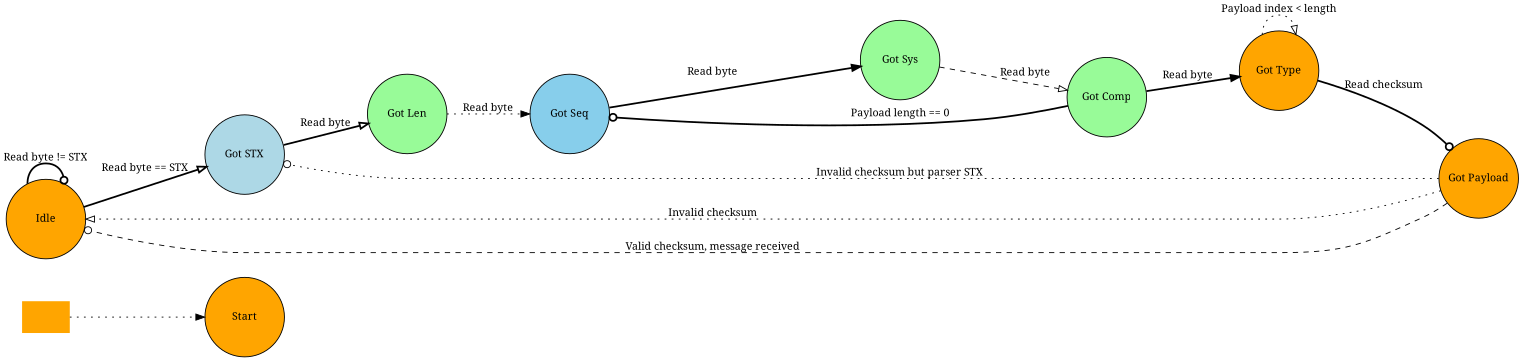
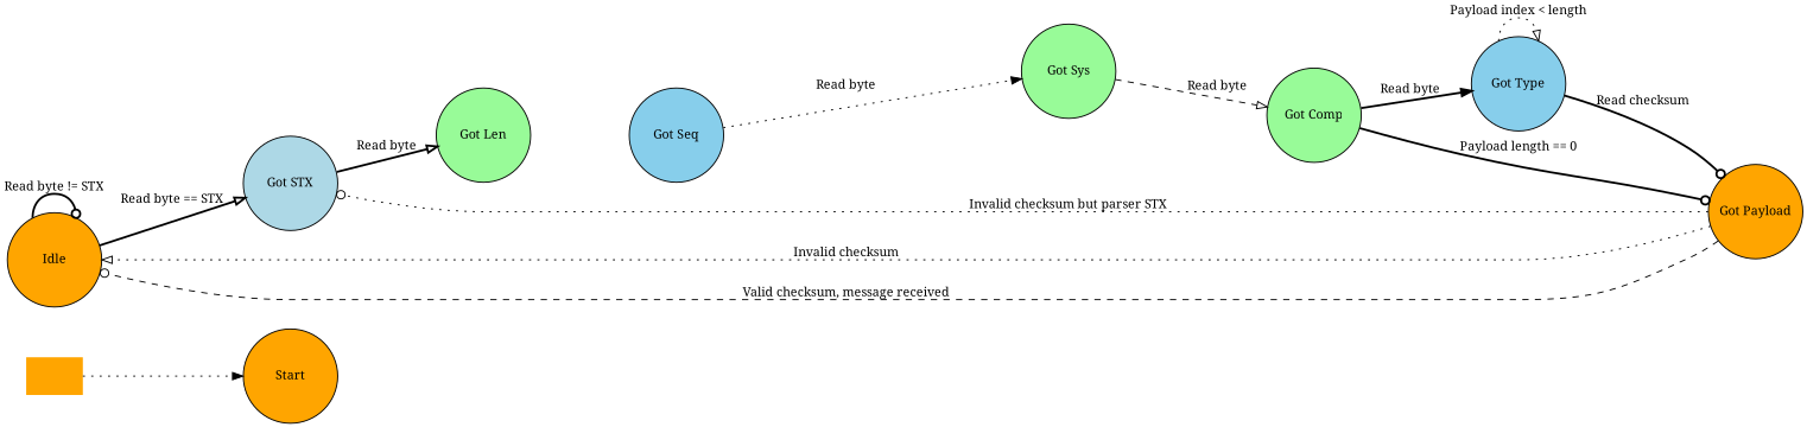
  digraph {
    fontname="Noto Serif"
    rankdir=LR
    node [fillcolor=orange fontname="Noto Serif" shape=circle style=filled fontsize=12]
    edge [arrowhead=odot fontname="Noto Serif" fontsize=12 style=bold]
    "" [shape=none fontsize=""]
    Start [width=1.25]
    Idle [width=1.25]
    "Got STX" [fillcolor=lightblue width=1.25]
    "Got Len" [fillcolor=palegreen width=1.25]
    "Got Seq" [fillcolor=skyblue width=1.25]
    "Got Sys" [fillcolor=palegreen width=1.25]
    "Got Comp" [fillcolor=palegreen width=1.25]
-   "Got Type" [width=1.25]
+   "Got Type" [fillcolor=skyblue width=1.25]
    "Got Payload" [width=1.25]
    "" -> Start [arrowhead=normal style=dotted]
    Idle -> Idle [label="Read byte != STX"]
    Idle -> "Got STX" [arrowhead=onormal label="Read byte == STX"]
    "Got STX" -> "Got Len" [arrowhead=onormal label="Read byte"]
-   "Got Len" -> "Got Seq" [arrowhead=normal label="Read byte" style=dotted]
-   "Got Seq" -> "Got Sys" [arrowhead=normal label="Read byte"]
+   "Got Seq" -> "Got Sys" [arrowhead=normal label="Read byte" style=dotted]
    "Got Sys" -> "Got Comp" [arrowhead=onormal label="Read byte" style=dashed]
    "Got Comp" -> "Got Type" [arrowhead=normal label="Read byte"]
-   "Got Comp" -> "Got Seq" [label="Payload length == 0"]
+   "Got Comp" -> "Got Payload" [label="Payload length == 0"]
    "Got Type" -> "Got Type" [arrowhead=onormal label="Payload index < length" style=dotted]
    "Got Type" -> "Got Payload" [label="Read checksum"]
    "Got Payload" -> Idle [arrowhead=onormal label="Invalid checksum" style=dotted]
    "Got Payload" -> Idle [label="Valid checksum, message received" style=dashed]
    "Got Payload" -> "Got STX" [label="Invalid checksum but parser STX" style=dotted]
  }
